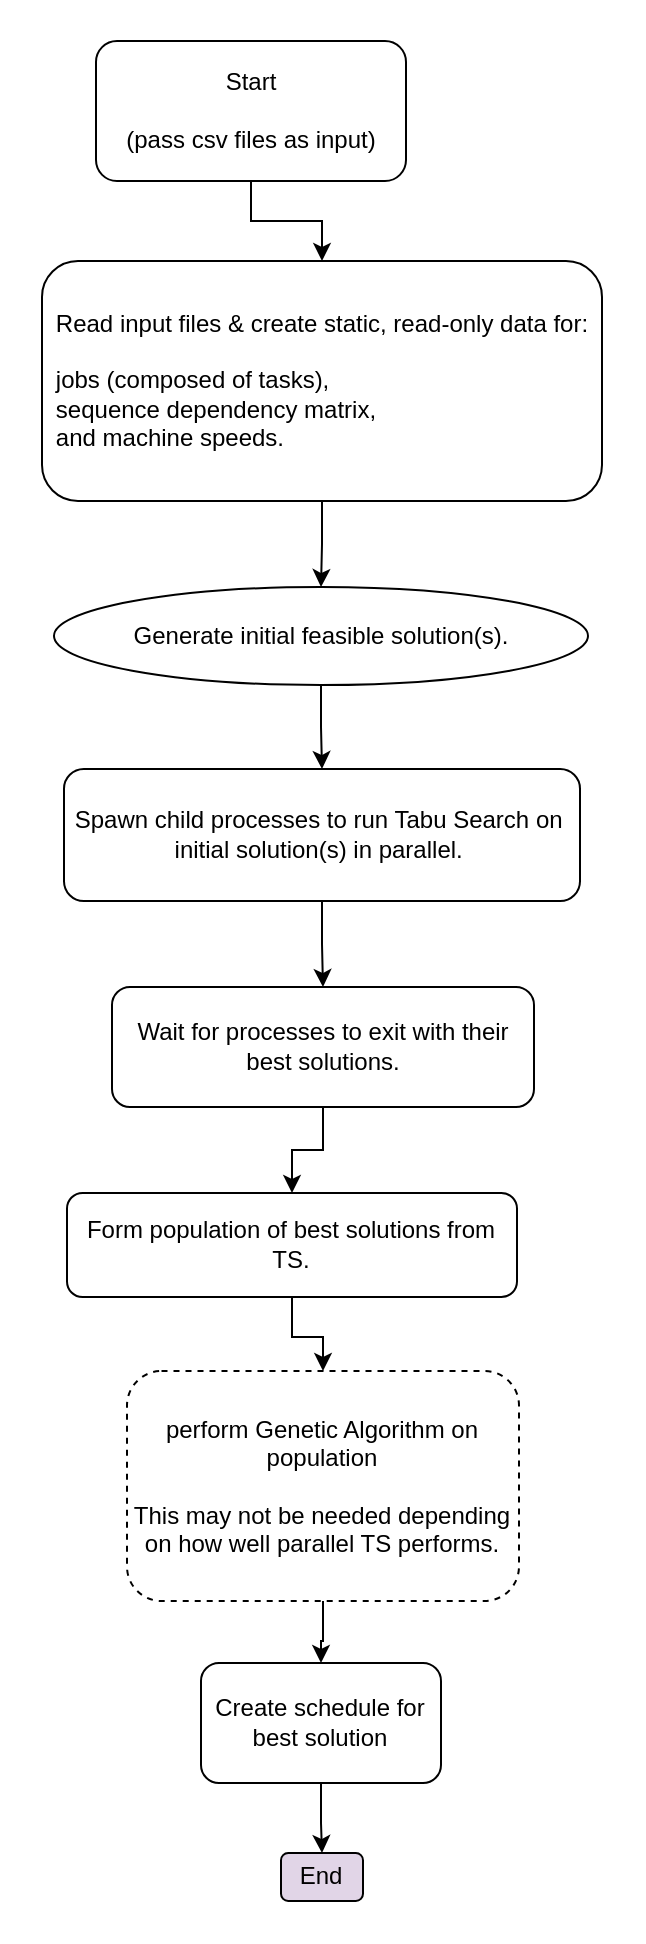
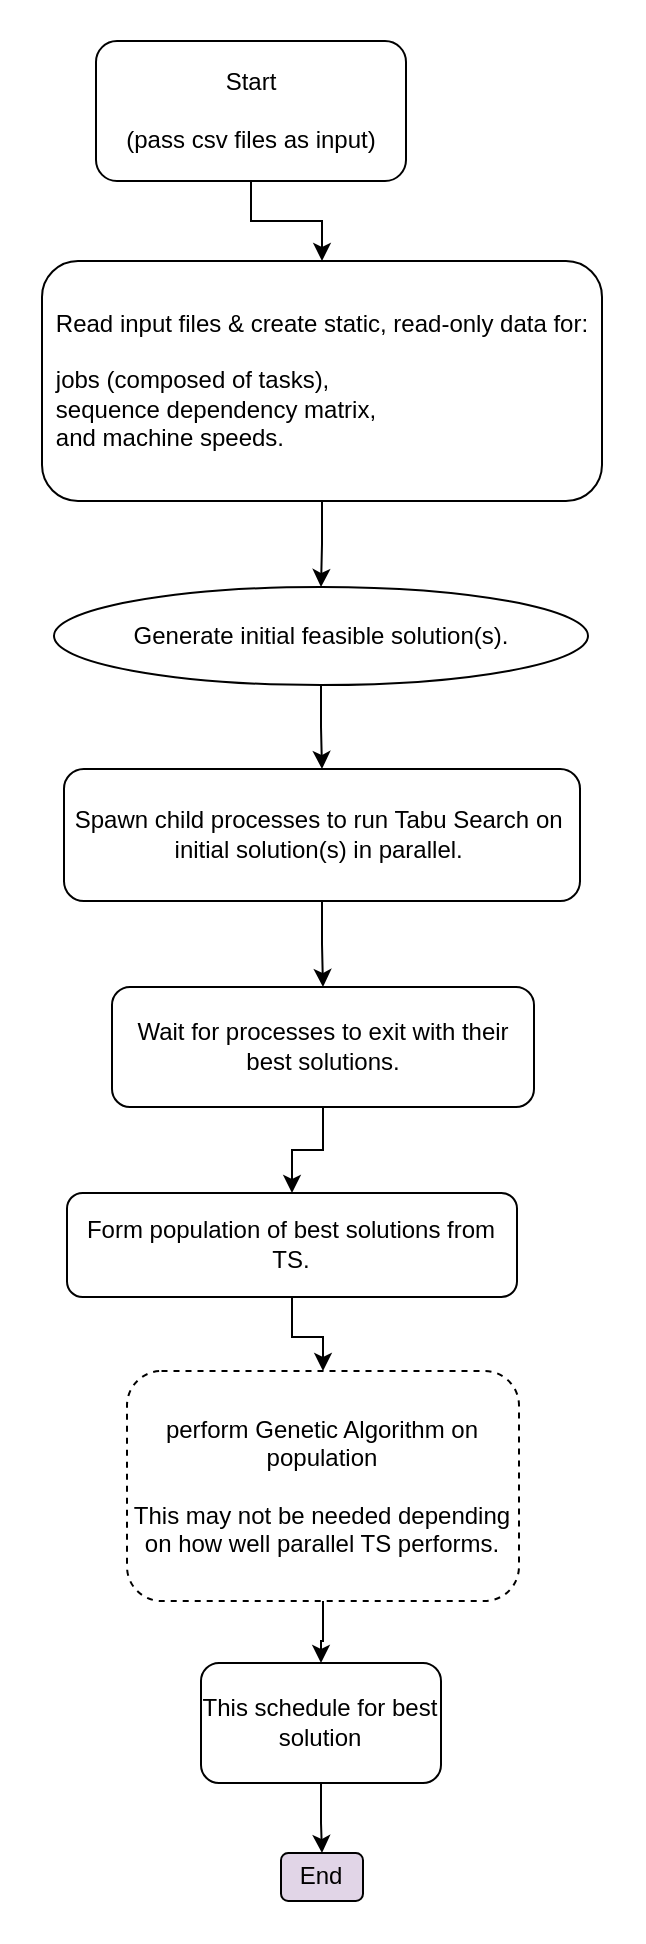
  <mxCell id="0" />
  <mxCell id="1" parent="0" />
  <mxCell id="2" value="" style="edgeStyle=orthogonalEdgeStyle;rounded=0;orthogonalLoop=1;jettySize=auto;html=1;" parent="1" source="3" target="5" edge="1"><mxGeometry relative="1" as="geometry" /></mxCell>
  <mxCell id="3" value="Start&lt;br&gt;&lt;br&gt;(pass csv files as input)&lt;br&gt;" style="rounded=1;whiteSpace=wrap;html=1;" parent="1" vertex="1"><mxGeometry x="47.5" y="20" width="155" height="70" as="geometry" /></mxCell>
  <mxCell id="4" value="" style="edgeStyle=orthogonalEdgeStyle;rounded=0;orthogonalLoop=1;jettySize=auto;html=1;" parent="1" source="5" target="7" edge="1"><mxGeometry relative="1" as="geometry" /></mxCell>
  <mxCell id="5" value="&lt;div style=&quot;text-align: center&quot;&gt;&lt;span&gt;Read input files &amp;amp;&amp;nbsp;&lt;/span&gt;&lt;span style=&quot;text-align: left&quot;&gt;create static, read-only data for:&lt;/span&gt;&lt;/div&gt;&lt;div style=&quot;text-align: left&quot;&gt;&lt;span&gt;&lt;br&gt;&lt;/span&gt;&lt;/div&gt;&lt;div style=&quot;text-align: left&quot;&gt;&lt;span&gt;jobs (composed of tasks),&lt;/span&gt;&lt;/div&gt;&lt;div style=&quot;text-align: left&quot;&gt;&lt;span&gt;sequence dependency matrix,&lt;/span&gt;&lt;/div&gt;&lt;div style=&quot;text-align: left&quot;&gt;&lt;span&gt;and machine speeds.&amp;nbsp;&lt;/span&gt;&lt;/div&gt;" style="rounded=1;whiteSpace=wrap;html=1;" parent="1" vertex="1"><mxGeometry x="20.5" y="130" width="280" height="120" as="geometry" /></mxCell>
  <mxCell id="6" value="" style="edgeStyle=orthogonalEdgeStyle;rounded=0;orthogonalLoop=1;jettySize=auto;html=1;" parent="1" source="7" target="9" edge="1"><mxGeometry relative="1" as="geometry" /></mxCell>
  <mxCell id="7" value="Generate initial feasible solution(s).&lt;br&gt;" style="ellipse;whiteSpace=wrap;html=1;" parent="1" vertex="1"><mxGeometry x="26.5" y="293" width="267" height="49" as="geometry" /></mxCell>
  <mxCell id="8" value="" style="edgeStyle=orthogonalEdgeStyle;rounded=0;orthogonalLoop=1;jettySize=auto;html=1;endArrow=classic;endFill=1;entryX=0.5;entryY=0;entryDx=0;entryDy=0;" parent="1" source="9" target="15" edge="1"><mxGeometry relative="1" as="geometry" /></mxCell>
  <mxCell id="9" value="Spawn child processes to run Tabu Search on&amp;nbsp; initial solution(s) in parallel.&amp;nbsp;&lt;br&gt;" style="rounded=1;whiteSpace=wrap;html=1;" parent="1" vertex="1"><mxGeometry x="31.5" y="384" width="258" height="66" as="geometry" /></mxCell>
  <mxCell id="10" value="" style="edgeStyle=orthogonalEdgeStyle;rounded=0;orthogonalLoop=1;jettySize=auto;html=1;endArrow=classic;endFill=1;entryX=0.5;entryY=0;entryDx=0;entryDy=0;" parent="1" source="11" target="13" edge="1"><mxGeometry relative="1" as="geometry" /></mxCell>
  <mxCell id="11" value="Form population of best solutions from TS." style="rounded=1;whiteSpace=wrap;html=1;" parent="1" vertex="1"><mxGeometry x="33" y="596" width="225" height="52" as="geometry" /></mxCell>
  <mxCell id="12" value="" style="edgeStyle=orthogonalEdgeStyle;rounded=0;orthogonalLoop=1;jettySize=auto;html=1;endArrow=classic;endFill=1;entryX=0.5;entryY=0;entryDx=0;entryDy=0;" parent="1" source="13" target="17" edge="1"><mxGeometry relative="1" as="geometry" /></mxCell>
  <mxCell id="13" value="perform Genetic Algorithm on population&lt;br&gt;&lt;br&gt;This may not be needed depending on how well parallel TS performs.&lt;br&gt;" style="rounded=1;whiteSpace=wrap;html=1;gradientColor=none;fillColor=#ffffff;dashed=1;" parent="1" vertex="1"><mxGeometry x="63" y="685" width="196" height="115" as="geometry" /></mxCell>
  <mxCell id="14" value="" style="edgeStyle=orthogonalEdgeStyle;rounded=0;orthogonalLoop=1;jettySize=auto;html=1;" edge="1" parent="1" source="15" target="11"><mxGeometry relative="1" as="geometry" /></mxCell>
  <mxCell id="15" value="Wait for processes to exit with their best solutions." style="rounded=1;whiteSpace=wrap;html=1;" vertex="1" parent="1"><mxGeometry x="55.5" y="493" width="211" height="60" as="geometry" /></mxCell>
  <mxCell id="16" value="" style="edgeStyle=orthogonalEdgeStyle;rounded=0;orthogonalLoop=1;jettySize=auto;html=1;" edge="1" parent="1" source="17" target="18"><mxGeometry relative="1" as="geometry" /></mxCell>
- <mxCell id="17" value="&lt;span&gt;Create schedule for best solution&lt;/span&gt;" style="rounded=1;whiteSpace=wrap;html=1;" vertex="1" parent="1"><mxGeometry x="100" y="831" width="120" height="60" as="geometry" /></mxCell>
+ <mxCell id="17" value="&lt;span&gt;This schedule for best solution&lt;/span&gt;" style="rounded=1;whiteSpace=wrap;html=1;" vertex="1" parent="1"><mxGeometry x="100" y="831" width="120" height="60" as="geometry" /></mxCell>
  <mxCell id="18" value="&lt;span&gt;End&lt;/span&gt;" style="rounded=1;whiteSpace=wrap;html=1;fillColor=#e1d5e7;" vertex="1" parent="1"><mxGeometry x="140" y="926" width="41" height="24" as="geometry" /></mxCell>
